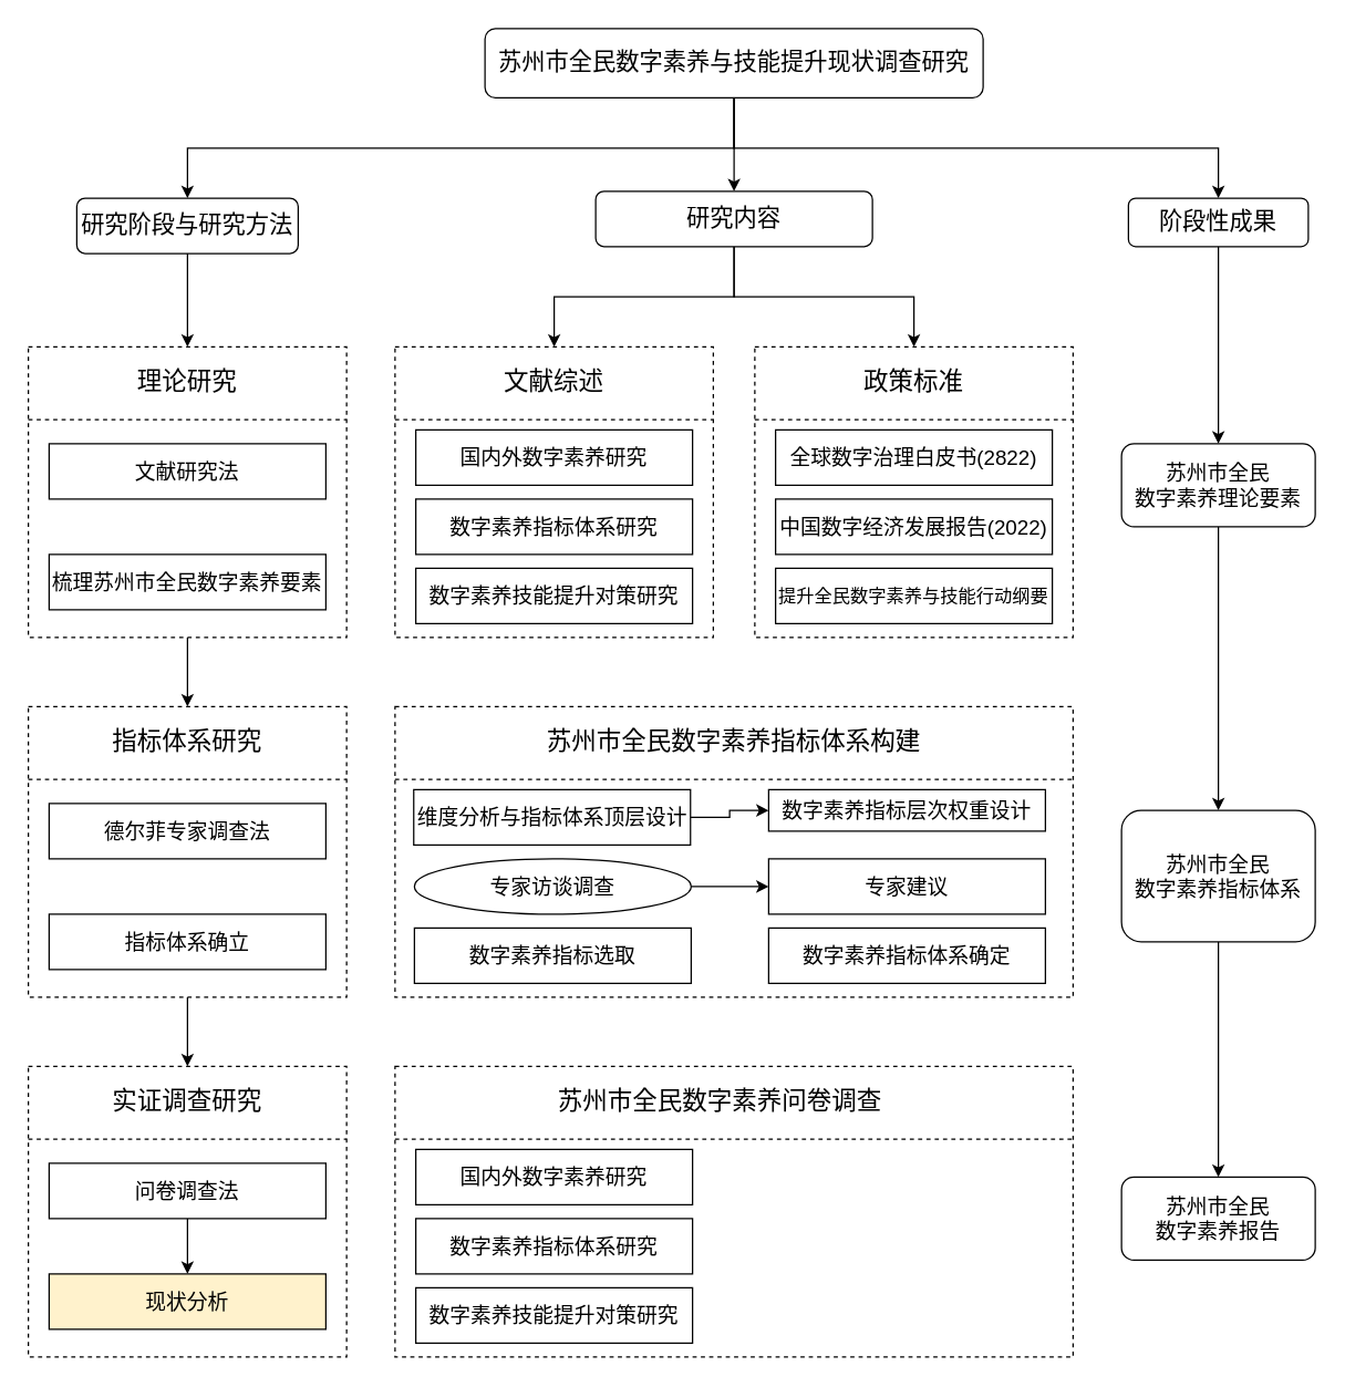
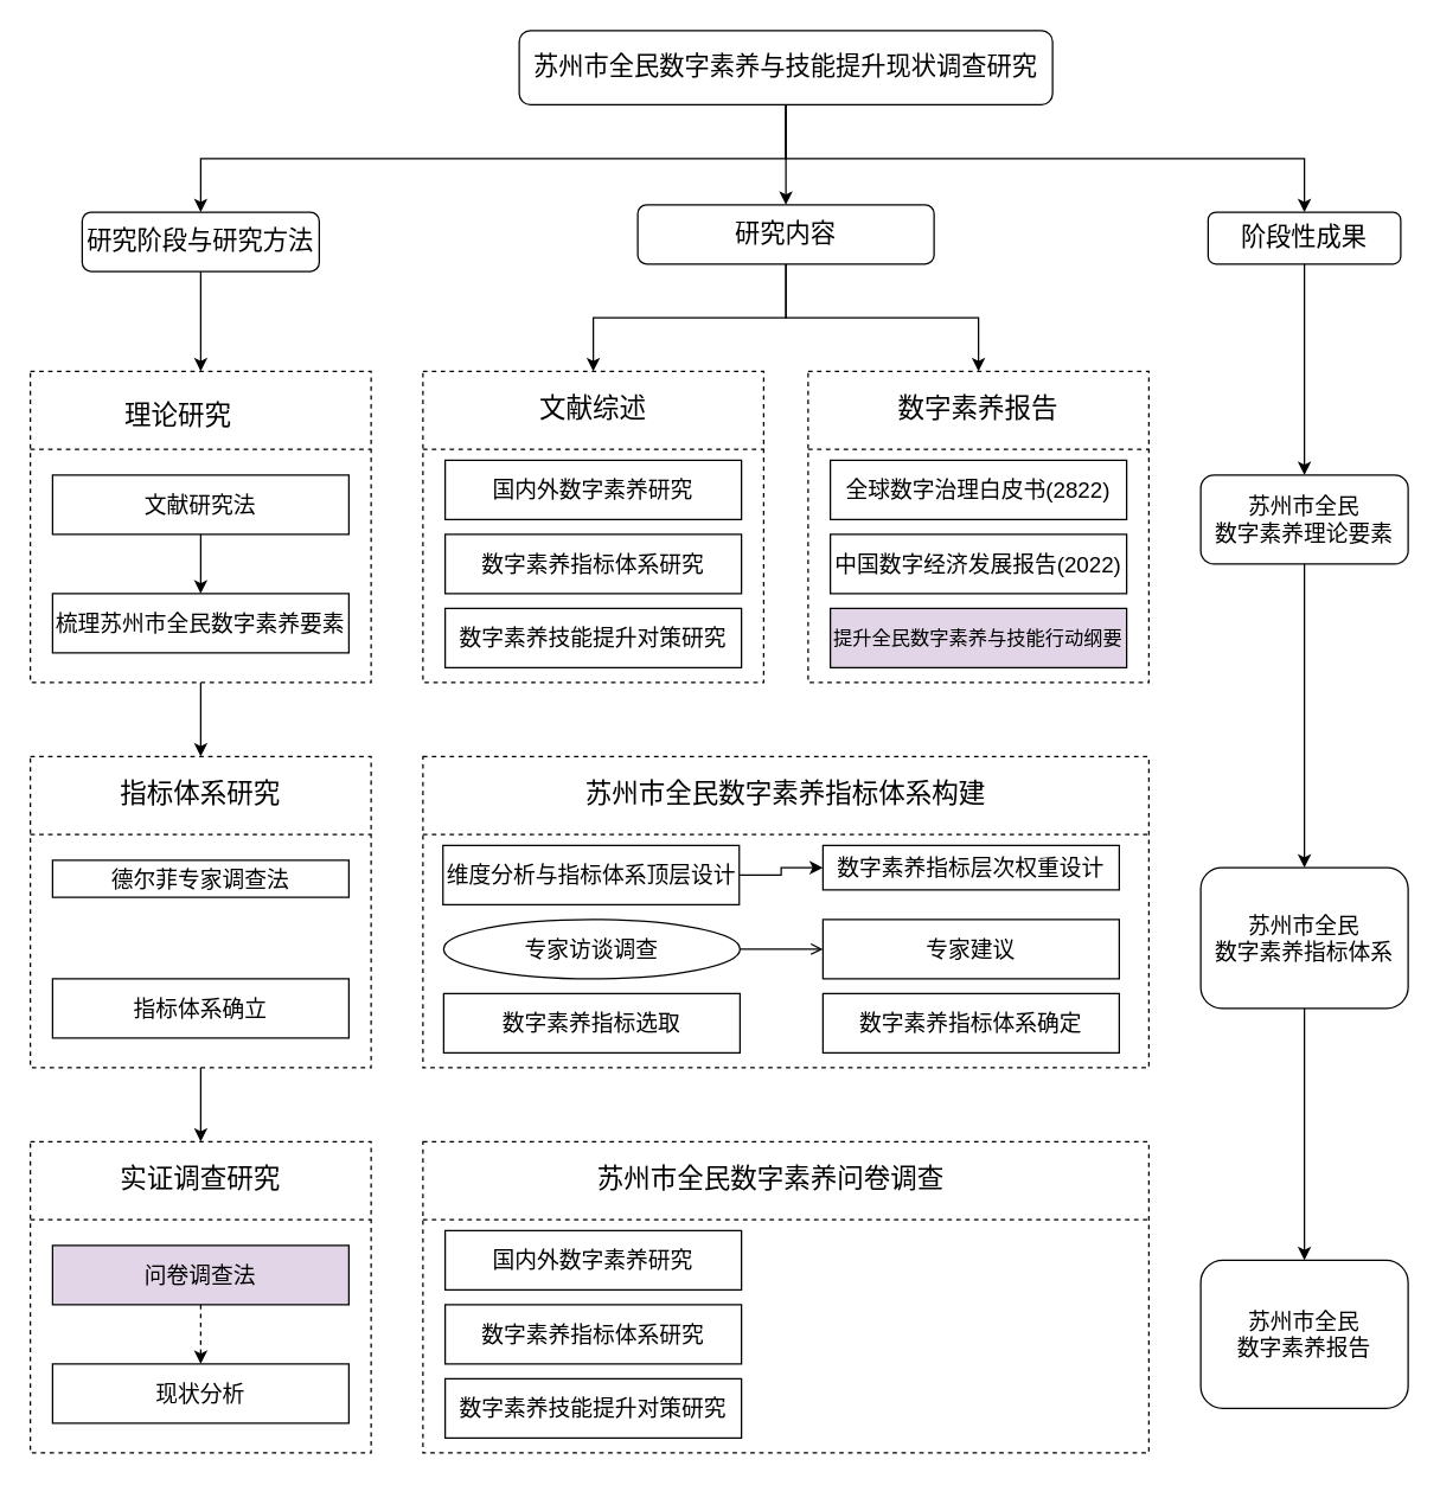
  <mxCell id="0" />
  <mxCell id="1" parent="0" />
  <mxCell id="2" style="edgeStyle=orthogonalEdgeStyle;rounded=0;orthogonalLoop=1;jettySize=auto;html=1;exitX=0.5;exitY=1;exitDx=0;exitDy=0;" edge="1" parent="1" source="5" target="8"><mxGeometry relative="1" as="geometry" /></mxCell>
  <mxCell id="3" style="edgeStyle=orthogonalEdgeStyle;rounded=0;orthogonalLoop=1;jettySize=auto;html=1;exitX=0.5;exitY=1;exitDx=0;exitDy=0;entryX=0.5;entryY=0;entryDx=0;entryDy=0;" edge="1" parent="1" source="5" target="12"><mxGeometry relative="1" as="geometry" /></mxCell>
  <mxCell id="4" style="edgeStyle=orthogonalEdgeStyle;rounded=0;orthogonalLoop=1;jettySize=auto;html=1;exitX=0.5;exitY=1;exitDx=0;exitDy=0;entryX=0.5;entryY=0;entryDx=0;entryDy=0;" edge="1" parent="1" source="5" target="10"><mxGeometry relative="1" as="geometry" /></mxCell>
  <mxCell id="5" value="苏州市全民数字素养与技能提升现状调查研究" style="rounded=1;whiteSpace=wrap;html=1;fontSize=17;" vertex="1" parent="1"><mxGeometry x="350" y="20" width="360" height="50" as="geometry" /></mxCell>
  <mxCell id="6" style="edgeStyle=orthogonalEdgeStyle;rounded=0;orthogonalLoop=1;jettySize=auto;html=1;exitX=0.5;exitY=1;exitDx=0;exitDy=0;entryX=0.5;entryY=0;entryDx=0;entryDy=0;" edge="1" parent="1" source="8" target="13"><mxGeometry relative="1" as="geometry" /></mxCell>
  <mxCell id="7" style="edgeStyle=orthogonalEdgeStyle;rounded=0;orthogonalLoop=1;jettySize=auto;html=1;exitX=0.5;exitY=1;exitDx=0;exitDy=0;entryX=0.5;entryY=0;entryDx=0;entryDy=0;" edge="1" parent="1" source="8" target="19"><mxGeometry relative="1" as="geometry" /></mxCell>
  <mxCell id="8" value="研究内容" style="rounded=1;whiteSpace=wrap;html=1;fontSize=17;" vertex="1" parent="1"><mxGeometry x="430" y="137.5" width="200" height="40" as="geometry" /></mxCell>
  <mxCell id="9" style="edgeStyle=orthogonalEdgeStyle;rounded=0;orthogonalLoop=1;jettySize=auto;html=1;exitX=0.5;exitY=1;exitDx=0;exitDy=0;entryX=0.5;entryY=0;entryDx=0;entryDy=0;" edge="1" parent="1" source="10" target="33"><mxGeometry relative="1" as="geometry" /></mxCell>
  <mxCell id="10" value="阶段性成果" style="rounded=1;whiteSpace=wrap;html=1;fontSize=17;" vertex="1" parent="1"><mxGeometry x="815" y="142.5" width="130" height="35" as="geometry" /></mxCell>
  <mxCell id="11" style="edgeStyle=orthogonalEdgeStyle;rounded=0;orthogonalLoop=1;jettySize=auto;html=1;exitX=0.5;exitY=1;exitDx=0;exitDy=0;entryX=0.5;entryY=0;entryDx=0;entryDy=0;" edge="1" parent="1" source="12" target="26"><mxGeometry relative="1" as="geometry" /></mxCell>
  <mxCell id="12" value="研究阶段与研究方法" style="rounded=1;whiteSpace=wrap;html=1;fontSize=17;" vertex="1" parent="1"><mxGeometry x="55" y="142.5" width="160" height="40" as="geometry" /></mxCell>
  <mxCell id="13" value="" style="rounded=0;whiteSpace=wrap;html=1;dashed=1;" vertex="1" parent="1"><mxGeometry x="285" y="250" width="230" height="210" as="geometry" /></mxCell>
  <mxCell id="14" value="" style="endArrow=none;dashed=1;html=1;rounded=0;entryX=1;entryY=0.25;entryDx=0;entryDy=0;exitX=0;exitY=0.25;exitDx=0;exitDy=0;" edge="1" parent="1" source="13" target="13"><mxGeometry width="50" height="50" relative="1" as="geometry"><mxPoint x="445" y="350" as="sourcePoint" /><mxPoint x="495" y="300" as="targetPoint" /></mxGeometry></mxCell>
  <mxCell id="15" value="文献综述" style="text;html=1;strokeColor=none;fillColor=none;align=center;verticalAlign=middle;whiteSpace=wrap;rounded=0;fontSize=18;" vertex="1" parent="1"><mxGeometry x="325" y="260" width="150" height="30" as="geometry" /></mxCell>
  <mxCell id="16" value="国内外数字素养研究" style="rounded=0;whiteSpace=wrap;html=1;fontSize=15;" vertex="1" parent="1"><mxGeometry x="300" y="310" width="200" height="40" as="geometry" /></mxCell>
  <mxCell id="17" value="数字素养指标体系研究" style="rounded=0;whiteSpace=wrap;html=1;fontSize=15;" vertex="1" parent="1"><mxGeometry x="300" y="360" width="200" height="40" as="geometry" /></mxCell>
  <mxCell id="18" value="数字素养技能提升对策研究" style="rounded=0;whiteSpace=wrap;html=1;fontSize=15;" vertex="1" parent="1"><mxGeometry x="300" y="410" width="200" height="40" as="geometry" /></mxCell>
  <mxCell id="19" value="" style="rounded=0;whiteSpace=wrap;html=1;dashed=1;" vertex="1" parent="1"><mxGeometry x="545" y="250" width="230" height="210" as="geometry" /></mxCell>
  <mxCell id="20" value="" style="endArrow=none;dashed=1;html=1;rounded=0;entryX=1;entryY=0.25;entryDx=0;entryDy=0;exitX=0;exitY=0.25;exitDx=0;exitDy=0;" edge="1" parent="1" source="19" target="19"><mxGeometry width="50" height="50" relative="1" as="geometry"><mxPoint x="705" y="350" as="sourcePoint" /><mxPoint x="755" y="300" as="targetPoint" /></mxGeometry></mxCell>
- <mxCell id="21" value="政策标准" style="text;html=1;strokeColor=none;fillColor=none;align=center;verticalAlign=middle;whiteSpace=wrap;rounded=0;fontSize=18;" vertex="1" parent="1"><mxGeometry x="585" y="260" width="150" height="30" as="geometry" /></mxCell>
+ <mxCell id="21" value="数字素养报告" style="text;html=1;strokeColor=none;fillColor=none;align=center;verticalAlign=middle;whiteSpace=wrap;rounded=0;fontSize=18;" vertex="1" parent="1"><mxGeometry x="585" y="260" width="150" height="30" as="geometry" /></mxCell>
  <mxCell id="22" value="全球数字治理白皮书(2822)" style="rounded=0;whiteSpace=wrap;html=1;fontSize=15;" vertex="1" parent="1"><mxGeometry x="560" y="310" width="200" height="40" as="geometry" /></mxCell>
  <mxCell id="23" value="中国数字经济发展报告(2022)" style="rounded=0;whiteSpace=wrap;html=1;fontSize=15;" vertex="1" parent="1"><mxGeometry x="560" y="360" width="200" height="40" as="geometry" /></mxCell>
- <mxCell id="24" value="提升全民数字素养与技能行动纲要" style="rounded=0;whiteSpace=wrap;html=1;fontSize=13;" vertex="1" parent="1"><mxGeometry x="560" y="410" width="200" height="40" as="geometry" /></mxCell>
+ <mxCell id="24" value="提升全民数字素养与技能行动纲要" style="rounded=0;whiteSpace=wrap;html=1;fontSize=13;fillColor=#e1d5e7;" vertex="1" parent="1"><mxGeometry x="560" y="410" width="200" height="40" as="geometry" /></mxCell>
  <mxCell id="25" style="edgeStyle=orthogonalEdgeStyle;rounded=0;orthogonalLoop=1;jettySize=auto;html=1;exitX=0.5;exitY=1;exitDx=0;exitDy=0;entryX=0.5;entryY=0;entryDx=0;entryDy=0;" edge="1" parent="1" source="26" target="38"><mxGeometry relative="1" as="geometry" /></mxCell>
  <mxCell id="26" value="" style="rounded=0;whiteSpace=wrap;html=1;dashed=1;" vertex="1" parent="1"><mxGeometry x="20" y="250" width="230" height="210" as="geometry" /></mxCell>
  <mxCell id="27" value="" style="endArrow=none;dashed=1;html=1;rounded=0;entryX=1;entryY=0.25;entryDx=0;entryDy=0;exitX=0;exitY=0.25;exitDx=0;exitDy=0;" edge="1" parent="1" source="26" target="26"><mxGeometry width="50" height="50" relative="1" as="geometry"><mxPoint x="180" y="350" as="sourcePoint" /><mxPoint x="230" y="300" as="targetPoint" /></mxGeometry></mxCell>
- <mxCell id="28" value="理论研究" style="text;html=1;strokeColor=none;fillColor=none;align=center;verticalAlign=middle;whiteSpace=wrap;rounded=0;fontSize=18;" vertex="1" parent="1"><mxGeometry x="60" y="260" width="150" height="30" as="geometry" /></mxCell>
+ <mxCell id="28" value="理论研究" style="text;html=1;strokeColor=none;fillColor=none;align=center;verticalAlign=middle;whiteSpace=wrap;rounded=0;fontSize=18;" vertex="1" parent="1"><mxGeometry x="45" y="265" width="150" height="30" as="geometry" /></mxCell>
+ <mxCell id="29" value="" style="edgeStyle=orthogonalEdgeStyle;rounded=0;orthogonalLoop=1;jettySize=auto;html=1;" edge="1" parent="1" source="30" target="31"><mxGeometry relative="1" as="geometry" /></mxCell>
  <mxCell id="30" value="文献研究法" style="rounded=0;whiteSpace=wrap;html=1;fontSize=15;" vertex="1" parent="1"><mxGeometry x="35" y="320" width="200" height="40" as="geometry" /></mxCell>
  <mxCell id="31" value="梳理苏州市全民数字素养要素" style="rounded=0;whiteSpace=wrap;html=1;fontSize=15;" vertex="1" parent="1"><mxGeometry x="35" y="400" width="200" height="40" as="geometry" /></mxCell>
  <mxCell id="32" style="edgeStyle=orthogonalEdgeStyle;rounded=0;orthogonalLoop=1;jettySize=auto;html=1;exitX=0.5;exitY=1;exitDx=0;exitDy=0;entryX=0.5;entryY=0;entryDx=0;entryDy=0;" edge="1" parent="1" source="33" target="35"><mxGeometry relative="1" as="geometry" /></mxCell>
  <mxCell id="33" value="苏州市全民&lt;br&gt;数字素养理论要素" style="rounded=1;whiteSpace=wrap;html=1;fontSize=15;" vertex="1" parent="1"><mxGeometry x="810" y="320" width="140" height="60" as="geometry" /></mxCell>
  <mxCell id="34" style="edgeStyle=orthogonalEdgeStyle;rounded=0;orthogonalLoop=1;jettySize=auto;html=1;exitX=0.5;exitY=1;exitDx=0;exitDy=0;entryX=0.5;entryY=0;entryDx=0;entryDy=0;" edge="1" parent="1" source="35" target="36"><mxGeometry relative="1" as="geometry" /></mxCell>
  <mxCell id="35" value="苏州市全民&lt;br&gt;数字素养指标体系" style="rounded=1;whiteSpace=wrap;html=1;fontSize=15;" vertex="1" parent="1"><mxGeometry x="810" y="585" width="140" height="95" as="geometry" /></mxCell>
- <mxCell id="36" value="苏州市全民&lt;br&gt;数字素养报告" style="rounded=1;whiteSpace=wrap;html=1;fontSize=15;" vertex="1" parent="1"><mxGeometry x="810" y="850" width="140" height="60" as="geometry" /></mxCell>
+ <mxCell id="36" value="苏州市全民&lt;br&gt;数字素养报告" style="rounded=1;whiteSpace=wrap;html=1;fontSize=15;" vertex="1" parent="1"><mxGeometry x="810" y="850" width="140" height="100" as="geometry" /></mxCell>
  <mxCell id="37" style="edgeStyle=orthogonalEdgeStyle;rounded=0;orthogonalLoop=1;jettySize=auto;html=1;exitX=0.5;exitY=1;exitDx=0;exitDy=0;entryX=0.5;entryY=0;entryDx=0;entryDy=0;" edge="1" parent="1" source="38" target="43"><mxGeometry relative="1" as="geometry" /></mxCell>
  <mxCell id="38" value="" style="rounded=0;whiteSpace=wrap;html=1;dashed=1;" vertex="1" parent="1"><mxGeometry x="20" y="510" width="230" height="210" as="geometry" /></mxCell>
  <mxCell id="39" value="" style="endArrow=none;dashed=1;html=1;rounded=0;entryX=1;entryY=0.25;entryDx=0;entryDy=0;exitX=0;exitY=0.25;exitDx=0;exitDy=0;" edge="1" parent="1" source="38" target="38"><mxGeometry width="50" height="50" relative="1" as="geometry"><mxPoint x="180" y="610" as="sourcePoint" /><mxPoint x="230" y="560" as="targetPoint" /></mxGeometry></mxCell>
- <mxCell id="40" value="德尔菲专家调查法" style="rounded=0;whiteSpace=wrap;html=1;fontSize=15;" vertex="1" parent="1"><mxGeometry x="35" y="580" width="200" height="40" as="geometry" /></mxCell>
+ <mxCell id="40" value="德尔菲专家调查法" style="rounded=0;whiteSpace=wrap;html=1;fontSize=15;" vertex="1" parent="1"><mxGeometry x="35" y="580" width="200" height="25" as="geometry" /></mxCell>
  <mxCell id="41" value="指标体系确立" style="rounded=0;whiteSpace=wrap;html=1;fontSize=15;" vertex="1" parent="1"><mxGeometry x="35" y="660" width="200" height="40" as="geometry" /></mxCell>
  <mxCell id="42" value="指标体系研究" style="text;html=1;strokeColor=none;fillColor=none;align=center;verticalAlign=middle;whiteSpace=wrap;rounded=0;fontSize=18;" vertex="1" parent="1"><mxGeometry x="60" y="520" width="150" height="30" as="geometry" /></mxCell>
  <mxCell id="43" value="" style="rounded=0;whiteSpace=wrap;html=1;dashed=1;" vertex="1" parent="1"><mxGeometry x="20" y="770" width="230" height="210" as="geometry" /></mxCell>
  <mxCell id="44" value="" style="endArrow=none;dashed=1;html=1;rounded=0;entryX=1;entryY=0.25;entryDx=0;entryDy=0;exitX=0;exitY=0.25;exitDx=0;exitDy=0;" edge="1" parent="1" source="43" target="43"><mxGeometry width="50" height="50" relative="1" as="geometry"><mxPoint x="180" y="870" as="sourcePoint" /><mxPoint x="230" y="820" as="targetPoint" /></mxGeometry></mxCell>
- <mxCell id="45" value="" style="edgeStyle=orthogonalEdgeStyle;rounded=0;orthogonalLoop=1;jettySize=auto;html=1;" edge="1" parent="1" source="46" target="47"><mxGeometry relative="1" as="geometry" /></mxCell>
- <mxCell id="46" value="问卷调查法" style="rounded=0;whiteSpace=wrap;html=1;fontSize=15;" vertex="1" parent="1"><mxGeometry x="35" y="840" width="200" height="40" as="geometry" /></mxCell>
- <mxCell id="47" value="现状分析" style="rounded=0;whiteSpace=wrap;html=1;fontSize=15;fillColor=#fff2cc;" vertex="1" parent="1"><mxGeometry x="35" y="920" width="200" height="40" as="geometry" /></mxCell>
+ <mxCell id="45" value="" style="edgeStyle=orthogonalEdgeStyle;rounded=0;orthogonalLoop=1;jettySize=auto;html=1;dashed=1;" edge="1" parent="1" source="46" target="47"><mxGeometry relative="1" as="geometry" /></mxCell>
+ <mxCell id="46" value="问卷调查法" style="rounded=0;whiteSpace=wrap;html=1;fontSize=15;fillColor=#e1d5e7;" vertex="1" parent="1"><mxGeometry x="35" y="840" width="200" height="40" as="geometry" /></mxCell>
+ <mxCell id="47" value="现状分析" style="rounded=0;whiteSpace=wrap;html=1;fontSize=15;" vertex="1" parent="1"><mxGeometry x="35" y="920" width="200" height="40" as="geometry" /></mxCell>
  <mxCell id="48" value="实证调查研究" style="text;html=1;strokeColor=none;fillColor=none;align=center;verticalAlign=middle;whiteSpace=wrap;rounded=0;fontSize=18;" vertex="1" parent="1"><mxGeometry x="60" y="780" width="150" height="30" as="geometry" /></mxCell>
  <mxCell id="49" value="" style="rounded=0;whiteSpace=wrap;html=1;dashed=1;" vertex="1" parent="1"><mxGeometry x="285" y="510" width="490" height="210" as="geometry" /></mxCell>
  <mxCell id="50" value="" style="endArrow=none;dashed=1;html=1;rounded=0;entryX=1;entryY=0.25;entryDx=0;entryDy=0;exitX=0;exitY=0.25;exitDx=0;exitDy=0;" edge="1" parent="1" source="49" target="49"><mxGeometry width="50" height="50" relative="1" as="geometry"><mxPoint x="445" y="610" as="sourcePoint" /><mxPoint x="495" y="560" as="targetPoint" /></mxGeometry></mxCell>
  <mxCell id="51" value="苏州市全民数字素养指标体系构建" style="text;html=1;strokeColor=none;fillColor=none;align=center;verticalAlign=middle;whiteSpace=wrap;rounded=0;fontSize=18;" vertex="1" parent="1"><mxGeometry x="335" y="520" width="390" height="30" as="geometry" /></mxCell>
  <mxCell id="52" value="数字素养指标选取" style="rounded=0;whiteSpace=wrap;html=1;fontSize=15;" vertex="1" parent="1"><mxGeometry x="299" y="670" width="200" height="40" as="geometry" /></mxCell>
- <mxCell id="53" style="edgeStyle=orthogonalEdgeStyle;rounded=0;orthogonalLoop=1;jettySize=auto;html=1;exitX=1;exitY=0.5;exitDx=0;exitDy=0;entryX=0;entryY=0.5;entryDx=0;entryDy=0;" edge="1" parent="1" source="54" target="64"><mxGeometry relative="1" as="geometry" /></mxCell>
+ <mxCell id="53" style="edgeStyle=orthogonalEdgeStyle;rounded=0;orthogonalLoop=1;jettySize=auto;html=1;exitX=1;exitY=0.5;exitDx=0;exitDy=0;entryX=0;entryY=0.5;entryDx=0;entryDy=0;endArrow=open;" edge="1" parent="1" source="54" target="64"><mxGeometry relative="1" as="geometry" /></mxCell>
  <mxCell id="54" value="专家访谈调查" style="ellipse;whiteSpace=wrap;html=1;fontSize=15;" vertex="1" parent="1"><mxGeometry x="299" y="620" width="200" height="40" as="geometry" /></mxCell>
  <mxCell id="55" value="" style="rounded=0;whiteSpace=wrap;html=1;dashed=1;" vertex="1" parent="1"><mxGeometry x="285" y="770" width="490" height="210" as="geometry" /></mxCell>
  <mxCell id="56" value="" style="endArrow=none;dashed=1;html=1;rounded=0;entryX=1;entryY=0.25;entryDx=0;entryDy=0;exitX=0;exitY=0.25;exitDx=0;exitDy=0;" edge="1" parent="1" source="55" target="55"><mxGeometry width="50" height="50" relative="1" as="geometry"><mxPoint x="445" y="870" as="sourcePoint" /><mxPoint x="495" y="820" as="targetPoint" /></mxGeometry></mxCell>
  <mxCell id="57" value="苏州市全民数字素养问卷调查" style="text;html=1;strokeColor=none;fillColor=none;align=center;verticalAlign=middle;whiteSpace=wrap;rounded=0;fontSize=18;" vertex="1" parent="1"><mxGeometry x="325" y="780" width="390" height="30" as="geometry" /></mxCell>
  <mxCell id="58" value="国内外数字素养研究" style="rounded=0;whiteSpace=wrap;html=1;fontSize=15;" vertex="1" parent="1"><mxGeometry x="300" y="830" width="200" height="40" as="geometry" /></mxCell>
  <mxCell id="59" value="数字素养指标体系研究" style="rounded=0;whiteSpace=wrap;html=1;fontSize=15;" vertex="1" parent="1"><mxGeometry x="300" y="880" width="200" height="40" as="geometry" /></mxCell>
  <mxCell id="60" value="数字素养技能提升对策研究" style="rounded=0;whiteSpace=wrap;html=1;fontSize=15;" vertex="1" parent="1"><mxGeometry x="300" y="930" width="200" height="40" as="geometry" /></mxCell>
  <mxCell id="61" style="edgeStyle=orthogonalEdgeStyle;rounded=0;orthogonalLoop=1;jettySize=auto;html=1;exitX=1;exitY=0.5;exitDx=0;exitDy=0;entryX=0;entryY=0.5;entryDx=0;entryDy=0;" edge="1" parent="1" source="62" target="63"><mxGeometry relative="1" as="geometry" /></mxCell>
  <mxCell id="62" value="维度分析与指标体系顶层设计" style="rounded=0;whiteSpace=wrap;html=1;fontSize=15;" vertex="1" parent="1"><mxGeometry x="298.5" y="570" width="200" height="40" as="geometry" /></mxCell>
  <mxCell id="63" value="数字素养指标层次权重设计" style="rounded=0;whiteSpace=wrap;html=1;fontSize=15;" vertex="1" parent="1"><mxGeometry x="555" y="570" width="200" height="30" as="geometry" /></mxCell>
  <mxCell id="64" value="专家建议" style="rounded=0;whiteSpace=wrap;html=1;fontSize=15;" vertex="1" parent="1"><mxGeometry x="555" y="620" width="200" height="40" as="geometry" /></mxCell>
  <mxCell id="65" value="数字素养指标体系确定" style="rounded=0;whiteSpace=wrap;html=1;fontSize=15;" vertex="1" parent="1"><mxGeometry x="555" y="670" width="200" height="40" as="geometry" /></mxCell>
